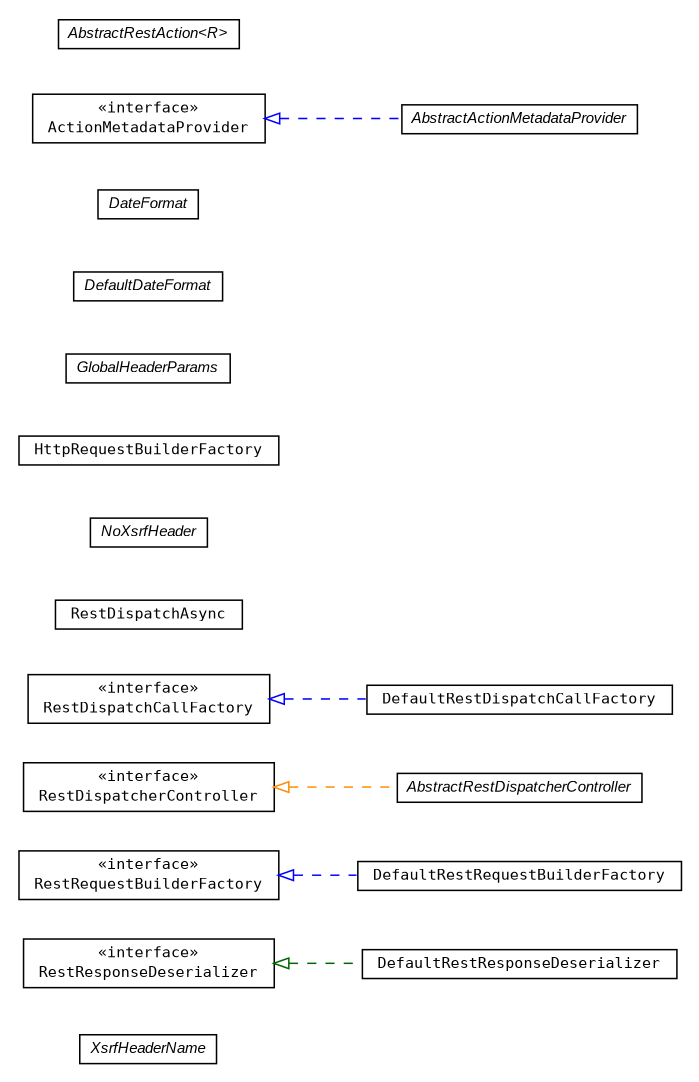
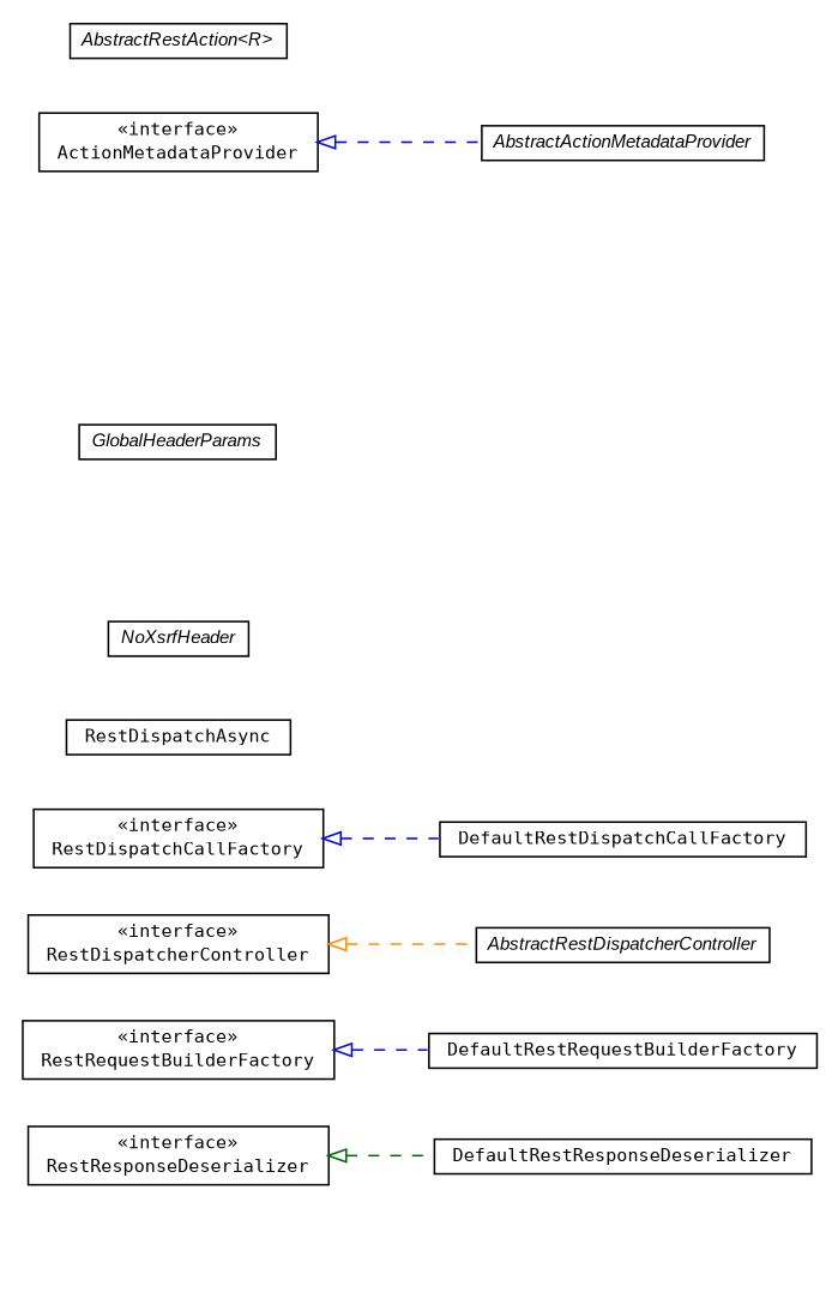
  digraph {
    fontname="DejaVu Sans Mono"
    nodesep=0.25
    rankdir=LR
    ranksep=0.5
    node [fontcolor=black fontname="DejaVu Sans Mono" fontsize=10.0 shape=plaintext]
    edge [arrowtail=empty color=blue dir=back fontname="DejaVu Sans Mono" fontsize=10 headport=p labelfontname=arial labelfontsize=10 style=dashed tailport=p]
-   n1 [label=<<table title="com.gwtplatform.dispatch.rest.client.XsrfHeaderName" border="0" cellborder="1" cellspacing="0" cellpadding="2" port="p" href="./XsrfHeaderName.html"> 		<tr><td><table border="0" cellspacing="0" cellpadding="1"> <tr><td align="center" balign="center"><font face="arial italic"> XsrfHeaderName </font></td></tr> 		</table></td></tr> 		</table>>]
    n2 [label=<<table title="com.gwtplatform.dispatch.rest.client.RestResponseDeserializer" border="0" cellborder="1" cellspacing="0" cellpadding="2" port="p" href="./RestResponseDeserializer.html"> 		<tr><td><table border="0" cellspacing="0" cellpadding="1"> <tr><td align="center" balign="center"> &#171;interface&#187; </td></tr> <tr><td align="center" balign="center"> RestResponseDeserializer </td></tr> 		</table></td></tr> 		</table>>]
    n3 [label=<<table title="com.gwtplatform.dispatch.rest.client.DefaultRestResponseDeserializer" border="0" cellborder="1" cellspacing="0" cellpadding="2" port="p" href="./DefaultRestResponseDeserializer.html"> 		<tr><td><table border="0" cellspacing="0" cellpadding="1"> <tr><td align="center" balign="center"> DefaultRestResponseDeserializer </td></tr> 		</table></td></tr> 		</table>>]
    n4 [label=<<table title="com.gwtplatform.dispatch.rest.client.RestRequestBuilderFactory" border="0" cellborder="1" cellspacing="0" cellpadding="2" port="p" href="./RestRequestBuilderFactory.html"> 		<tr><td><table border="0" cellspacing="0" cellpadding="1"> <tr><td align="center" balign="center"> &#171;interface&#187; </td></tr> <tr><td align="center" balign="center"> RestRequestBuilderFactory </td></tr> 		</table></td></tr> 		</table>>]
    n5 [label=<<table title="com.gwtplatform.dispatch.rest.client.DefaultRestRequestBuilderFactory" border="0" cellborder="1" cellspacing="0" cellpadding="2" port="p" href="./DefaultRestRequestBuilderFactory.html"> 		<tr><td><table border="0" cellspacing="0" cellpadding="1"> <tr><td align="center" balign="center"> DefaultRestRequestBuilderFactory </td></tr> 		</table></td></tr> 		</table>>]
    n6 [label=<<table title="com.gwtplatform.dispatch.rest.client.RestDispatcherController" border="0" cellborder="1" cellspacing="0" cellpadding="2" port="p" href="./RestDispatcherController.html"> 		<tr><td><table border="0" cellspacing="0" cellpadding="1"> <tr><td align="center" balign="center"> &#171;interface&#187; </td></tr> <tr><td align="center" balign="center"> RestDispatcherController </td></tr> 		</table></td></tr> 		</table>>]
    n7 [label=<<table title="com.gwtplatform.dispatch.rest.client.AbstractRestDispatcherController" border="0" cellborder="1" cellspacing="0" cellpadding="2" port="p" href="./AbstractRestDispatcherController.html"> 		<tr><td><table border="0" cellspacing="0" cellpadding="1"> <tr><td align="center" balign="center"><font face="arial italic"> AbstractRestDispatcherController </font></td></tr> 		</table></td></tr> 		</table>>]
    n8 [label=<<table title="com.gwtplatform.dispatch.rest.client.RestDispatchCallFactory" border="0" cellborder="1" cellspacing="0" cellpadding="2" port="p" href="./RestDispatchCallFactory.html"> 		<tr><td><table border="0" cellspacing="0" cellpadding="1"> <tr><td align="center" balign="center"> &#171;interface&#187; </td></tr> <tr><td align="center" balign="center"> RestDispatchCallFactory </td></tr> 		</table></td></tr> 		</table>>]
    n9 [label=<<table title="com.gwtplatform.dispatch.rest.client.DefaultRestDispatchCallFactory" border="0" cellborder="1" cellspacing="0" cellpadding="2" port="p" href="./DefaultRestDispatchCallFactory.html"> 		<tr><td><table border="0" cellspacing="0" cellpadding="1"> <tr><td align="center" balign="center"> DefaultRestDispatchCallFactory </td></tr> 		</table></td></tr> 		</table>>]
    n10 [label=<<table title="com.gwtplatform.dispatch.rest.client.RestDispatchAsync" border="0" cellborder="1" cellspacing="0" cellpadding="2" port="p" href="./RestDispatchAsync.html"> 		<tr><td><table border="0" cellspacing="0" cellpadding="1"> <tr><td align="center" balign="center"> RestDispatchAsync </td></tr> 		</table></td></tr> 		</table>>]
    n11 [label=<<table title="com.gwtplatform.dispatch.rest.client.NoXsrfHeader" border="0" cellborder="1" cellspacing="0" cellpadding="2" port="p" href="./NoXsrfHeader.html"> 		<tr><td><table border="0" cellspacing="0" cellpadding="1"> <tr><td align="center" balign="center"><font face="arial italic"> NoXsrfHeader </font></td></tr> 		</table></td></tr> 		</table>>]
-   n12 [label=<<table title="com.gwtplatform.dispatch.rest.client.HttpRequestBuilderFactory" border="0" cellborder="1" cellspacing="0" cellpadding="2" port="p" href="./HttpRequestBuilderFactory.html"> 		<tr><td><table border="0" cellspacing="0" cellpadding="1"> <tr><td align="center" balign="center"> HttpRequestBuilderFactory </td></tr> 		</table></td></tr> 		</table>>]
    n13 [label=<<table title="com.gwtplatform.dispatch.rest.client.GlobalHeaderParams" border="0" cellborder="1" cellspacing="0" cellpadding="2" port="p" href="./GlobalHeaderParams.html"> 		<tr><td><table border="0" cellspacing="0" cellpadding="1"> <tr><td align="center" balign="center"><font face="arial italic"> GlobalHeaderParams </font></td></tr> 		</table></td></tr> 		</table>>]
-   n14 [label=<<table title="com.gwtplatform.dispatch.rest.client.DefaultDateFormat" border="0" cellborder="1" cellspacing="0" cellpadding="2" port="p" href="./DefaultDateFormat.html"> 		<tr><td><table border="0" cellspacing="0" cellpadding="1"> <tr><td align="center" balign="center"><font face="arial italic"> DefaultDateFormat </font></td></tr> 		</table></td></tr> 		</table>>]
-   n15 [label=<<table title="com.gwtplatform.dispatch.rest.client.DateFormat" border="0" cellborder="1" cellspacing="0" cellpadding="2" port="p" href="./DateFormat.html"> 		<tr><td><table border="0" cellspacing="0" cellpadding="1"> <tr><td align="center" balign="center"><font face="arial italic"> DateFormat </font></td></tr> 		</table></td></tr> 		</table>>]
    n16 [label=<<table title="com.gwtplatform.dispatch.rest.client.ActionMetadataProvider" border="0" cellborder="1" cellspacing="0" cellpadding="2" port="p" href="./ActionMetadataProvider.html"> 		<tr><td><table border="0" cellspacing="0" cellpadding="1"> <tr><td align="center" balign="center"> &#171;interface&#187; </td></tr> <tr><td align="center" balign="center"> ActionMetadataProvider </td></tr> 		</table></td></tr> 		</table>>]
    n17 [label=<<table title="com.gwtplatform.dispatch.rest.client.AbstractActionMetadataProvider" border="0" cellborder="1" cellspacing="0" cellpadding="2" port="p" href="./AbstractActionMetadataProvider.html"> 		<tr><td><table border="0" cellspacing="0" cellpadding="1"> <tr><td align="center" balign="center"><font face="arial italic"> AbstractActionMetadataProvider </font></td></tr> 		</table></td></tr> 		</table>>]
    n18 [label=<<table title="com.gwtplatform.dispatch.rest.client.AbstractRestAction" border="0" cellborder="1" cellspacing="0" cellpadding="2" port="p" href="./AbstractRestAction.html"> 		<tr><td><table border="0" cellspacing="0" cellpadding="1"> <tr><td align="center" balign="center"><font face="arial italic"> AbstractRestAction&lt;R&gt; </font></td></tr> 		</table></td></tr> 		</table>>]
    n2 -> n3 [color=darkgreen]
    n4 -> n5
    n6 -> n7 [color=darkorange]
    n8 -> n9
    n16 -> n17
  }
